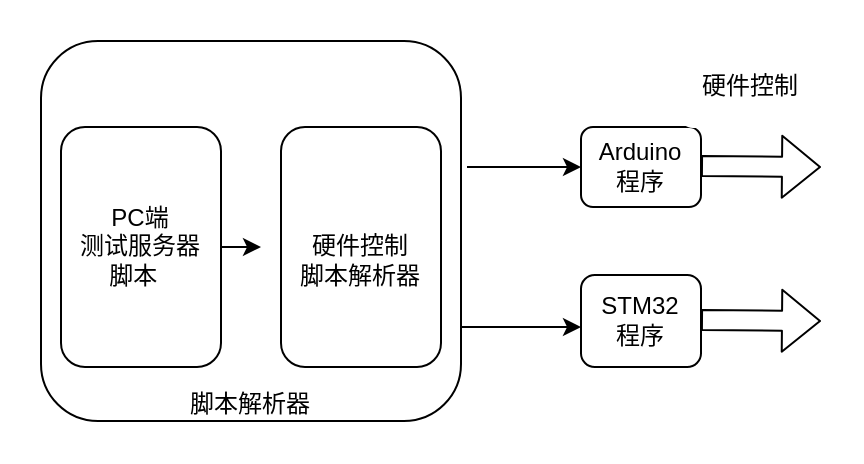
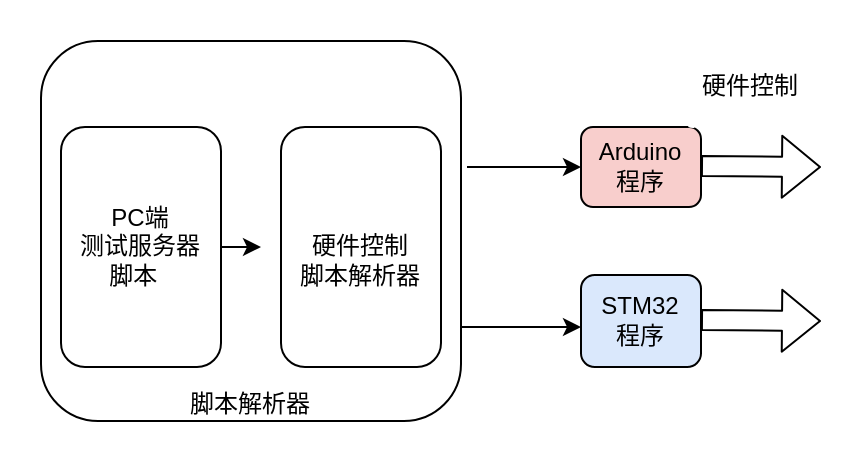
  <mxCell id="0" />
  <mxCell id="1" parent="0" />
  <mxCell id="2" value="&lt;br&gt;&lt;br&gt;&lt;br&gt;&lt;br&gt;&lt;br&gt;&lt;br&gt;&lt;br&gt;&lt;br&gt;&lt;br&gt;&lt;br&gt;&lt;br&gt;&lt;br&gt;脚本解析器" style="rounded=1;whiteSpace=wrap;html=1;" vertex="1" parent="1"><mxGeometry x="20" y="20" width="210" height="190" as="geometry" /></mxCell>
  <mxCell id="3" value="PC端&lt;br&gt;测试服务器&lt;br&gt;脚本&amp;nbsp;&amp;nbsp;" style="rounded=1;whiteSpace=wrap;html=1;" vertex="1" parent="1"><mxGeometry x="30" y="63" width="80" height="120" as="geometry" /></mxCell>
  <mxCell id="4" value="&lt;br&gt;硬件控制&lt;br&gt;脚本解析器" style="rounded=1;whiteSpace=wrap;html=1;" vertex="1" parent="1"><mxGeometry x="140" y="63" width="80" height="120" as="geometry" /></mxCell>
- <mxCell id="5" value="Arduino&lt;br&gt;程序" style="rounded=1;whiteSpace=wrap;html=1;" vertex="1" parent="1"><mxGeometry x="290" y="63" width="60" height="40" as="geometry" /></mxCell>
- <mxCell id="6" value="STM32&lt;br&gt;程序" style="rounded=1;whiteSpace=wrap;html=1;" vertex="1" parent="1"><mxGeometry x="290" y="137" width="60" height="46" as="geometry" /></mxCell>
+ <mxCell id="5" value="Arduino&lt;br&gt;程序" style="rounded=1;whiteSpace=wrap;html=1;fillColor=#f8cecc;" vertex="1" parent="1"><mxGeometry x="290" y="63" width="60" height="40" as="geometry" /></mxCell>
+ <mxCell id="6" value="STM32&lt;br&gt;程序" style="rounded=1;whiteSpace=wrap;html=1;fillColor=#dae8fc;" vertex="1" parent="1"><mxGeometry x="290" y="137" width="60" height="46" as="geometry" /></mxCell>
  <mxCell id="7" style="edgeStyle=orthogonalEdgeStyle;rounded=0;orthogonalLoop=1;jettySize=auto;html=1;exitX=0.5;exitY=1;exitDx=0;exitDy=0;" edge="1" parent="1" source="6" target="6"><mxGeometry relative="1" as="geometry" /></mxCell>
  <mxCell id="8" value="" style="endArrow=classic;html=1;exitX=1;exitY=0.5;exitDx=0;exitDy=0;" edge="1" parent="1" source="3"><mxGeometry width="50" height="50" relative="1" as="geometry"><mxPoint x="400" y="213" as="sourcePoint" /><mxPoint x="130" y="123" as="targetPoint" /></mxGeometry></mxCell>
  <mxCell id="9" value="" style="endArrow=classic;html=1;entryX=0;entryY=0.5;entryDx=0;entryDy=0;" edge="1" parent="1"><mxGeometry width="50" height="50" relative="1" as="geometry"><mxPoint x="233" y="83" as="sourcePoint" /><mxPoint x="290" y="83" as="targetPoint" /></mxGeometry></mxCell>
  <mxCell id="10" value="" style="endArrow=classic;html=1;entryX=0;entryY=0.5;entryDx=0;entryDy=0;" edge="1" parent="1"><mxGeometry width="50" height="50" relative="1" as="geometry"><mxPoint x="230" y="163" as="sourcePoint" /><mxPoint x="290" y="163" as="targetPoint" /></mxGeometry></mxCell>
  <mxCell id="11" value="" style="shape=flexArrow;endArrow=classic;html=1;" edge="1" parent="1"><mxGeometry width="50" height="50" relative="1" as="geometry"><mxPoint x="350" y="82.5" as="sourcePoint" /><mxPoint x="410" y="83" as="targetPoint" /></mxGeometry></mxCell>
- <mxCell id="12" value="硬件控制" style="rounded=1;whiteSpace=wrap;html=1;strokeColor=#FFFFFF;" vertex="1" parent="1"><mxGeometry x="340" y="23" width="70" height="40" as="geometry" /></mxCell>
+ <mxCell id="12" value="硬件控制" style="rounded=1;whiteSpace=wrap;html=1;strokeColor=#FFFFFF;dashed=1;" vertex="1" parent="1"><mxGeometry x="340" y="23" width="70" height="40" as="geometry" /></mxCell>
  <mxCell id="13" value="" style="shape=flexArrow;endArrow=classic;html=1;" edge="1" parent="1"><mxGeometry width="50" height="50" relative="1" as="geometry"><mxPoint x="350" y="159.5" as="sourcePoint" /><mxPoint x="410" y="160" as="targetPoint" /></mxGeometry></mxCell>
